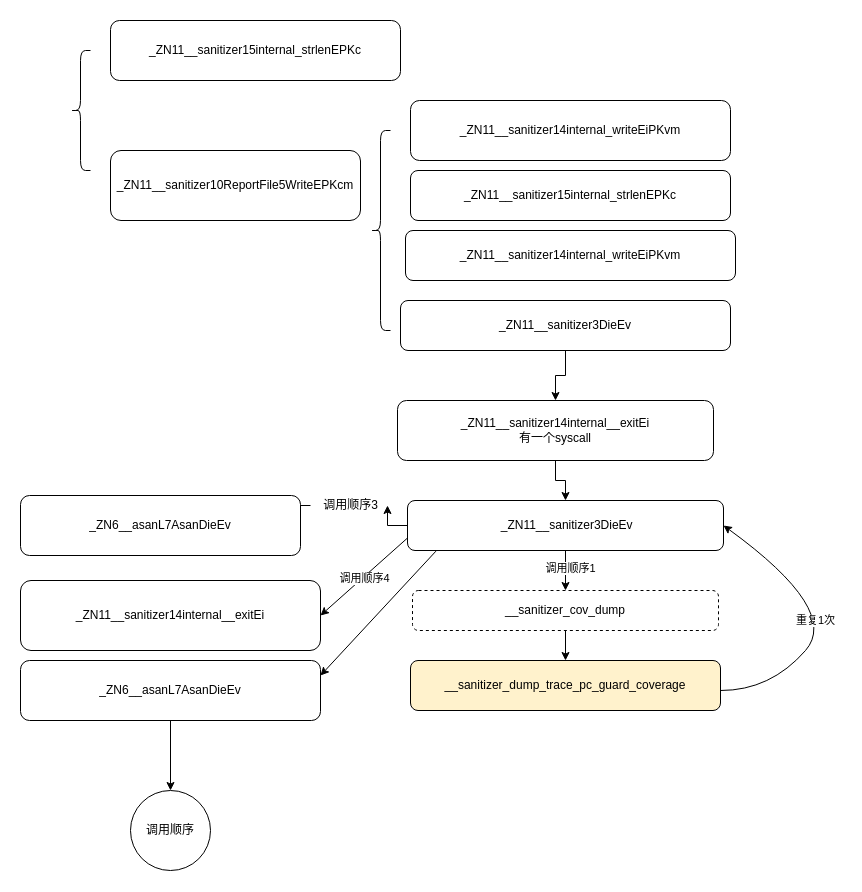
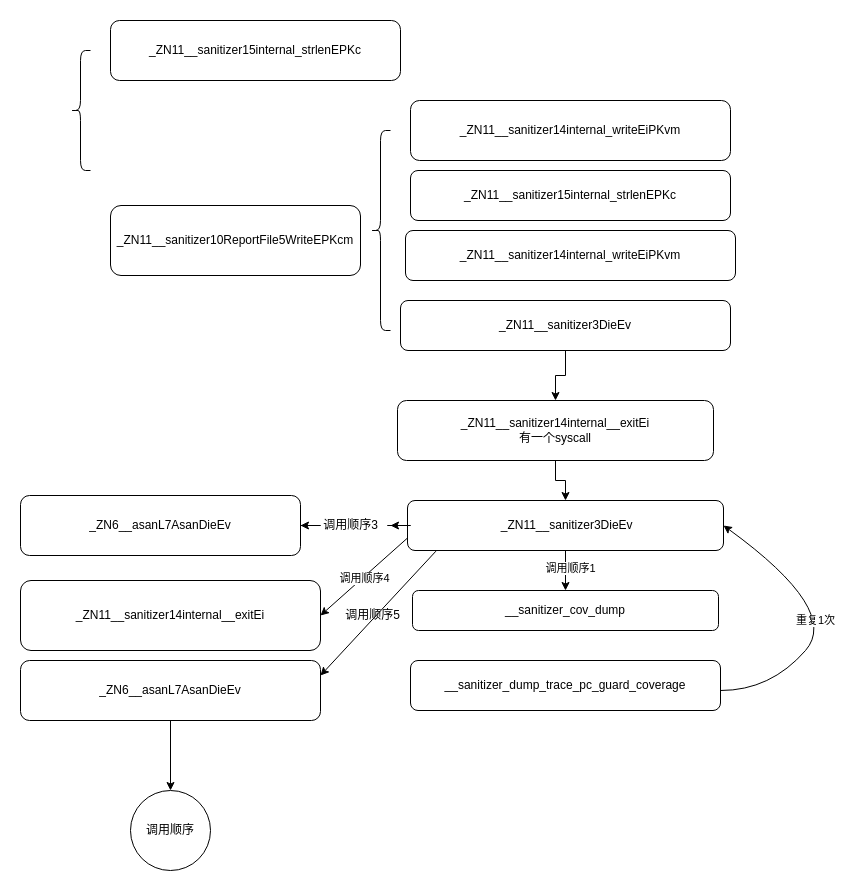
  <mxCell id="0" />
  <mxCell id="1" parent="0" />
- <mxCell id="2" value="_ZN11__sanitizer10ReportFile5WriteEPKcm" style="rounded=1;whiteSpace=wrap;html=1;" vertex="1" parent="1"><mxGeometry x="110" y="150" width="250" height="70" as="geometry" /></mxCell>
+ <mxCell id="2" value="_ZN11__sanitizer10ReportFile5WriteEPKcm" style="rounded=1;whiteSpace=wrap;html=1;" vertex="1" parent="1"><mxGeometry x="110" y="205" width="250" height="70" as="geometry" /></mxCell>
  <mxCell id="3" value="" style="shape=curlyBracket;whiteSpace=wrap;html=1;rounded=1;labelPosition=left;verticalLabelPosition=middle;align=right;verticalAlign=middle;size=0.5;" vertex="1" parent="1"><mxGeometry x="370" y="130" width="20" height="200" as="geometry" /></mxCell>
  <mxCell id="4" value="_ZN11__sanitizer14internal_writeEiPKvm" style="rounded=1;whiteSpace=wrap;html=1;" vertex="1" parent="1"><mxGeometry x="410" y="100" width="320" height="60" as="geometry" /></mxCell>
  <mxCell id="5" value="_ZN11__sanitizer15internal_strlenEPKc" style="rounded=1;whiteSpace=wrap;html=1;" vertex="1" parent="1"><mxGeometry x="410" y="170" width="320" height="50" as="geometry" /></mxCell>
  <mxCell id="6" value="_ZN11__sanitizer14internal_writeEiPKvm" style="rounded=1;whiteSpace=wrap;html=1;" vertex="1" parent="1"><mxGeometry x="405" y="230" width="330" height="50" as="geometry" /></mxCell>
  <mxCell id="7" value="" style="edgeStyle=orthogonalEdgeStyle;rounded=0;orthogonalLoop=1;jettySize=auto;html=1;" edge="1" parent="1" source="8" target="10"><mxGeometry relative="1" as="geometry" /></mxCell>
  <mxCell id="8" value="_ZN11__sanitizer3DieEv" style="rounded=1;whiteSpace=wrap;html=1;" vertex="1" parent="1"><mxGeometry x="400" y="300" width="330" height="50" as="geometry" /></mxCell>
  <mxCell id="9" value="" style="edgeStyle=orthogonalEdgeStyle;rounded=0;orthogonalLoop=1;jettySize=auto;html=1;" edge="1" parent="1" source="10" target="14"><mxGeometry relative="1" as="geometry" /></mxCell>
  <mxCell id="10" value="_ZN11__sanitizer14internal__exitEi&lt;div&gt;有一个syscall&lt;/div&gt;" style="rounded=1;whiteSpace=wrap;html=1;" vertex="1" parent="1"><mxGeometry x="397" y="400" width="316" height="60" as="geometry" /></mxCell>
  <mxCell id="11" value="" style="edgeStyle=orthogonalEdgeStyle;rounded=0;orthogonalLoop=1;jettySize=auto;html=1;" edge="1" parent="1" source="14" target="16"><mxGeometry relative="1" as="geometry" /></mxCell>
  <mxCell id="12" value="调用顺序1" style="edgeLabel;html=1;align=center;verticalAlign=middle;resizable=0;points=[];" vertex="1" connectable="0" parent="11"><mxGeometry x="-0.167" y="4" relative="1" as="geometry"><mxPoint as="offset" /></mxGeometry></mxCell>
  <mxCell id="13" value="" style="edgeStyle=orthogonalEdgeStyle;rounded=0;orthogonalLoop=1;jettySize=auto;html=1;" edge="1" parent="1" source="24" target="22"><mxGeometry relative="1" as="geometry" /></mxCell>
  <mxCell id="14" value="&amp;nbsp;_ZN11__sanitizer3DieEv" style="rounded=1;whiteSpace=wrap;html=1;" vertex="1" parent="1"><mxGeometry x="407" y="500" width="316" height="50" as="geometry" /></mxCell>
- <mxCell id="15" value="" style="edgeStyle=orthogonalEdgeStyle;rounded=0;orthogonalLoop=1;jettySize=auto;html=1;" edge="1" parent="1" source="16" target="19"><mxGeometry relative="1" as="geometry" /></mxCell>
- <mxCell id="16" value="__sanitizer_cov_dump" style="rounded=1;whiteSpace=wrap;html=1;dashed=1;" vertex="1" parent="1"><mxGeometry x="412" y="590" width="306" height="40" as="geometry" /></mxCell>
+ <mxCell id="16" value="__sanitizer_cov_dump" style="rounded=1;whiteSpace=wrap;html=1;" vertex="1" parent="1"><mxGeometry x="412" y="590" width="306" height="40" as="geometry" /></mxCell>
  <mxCell id="17" value="" style="shape=curlyBracket;whiteSpace=wrap;html=1;rounded=1;labelPosition=left;verticalLabelPosition=middle;align=right;verticalAlign=middle;" vertex="1" parent="1"><mxGeometry x="70" y="50" width="20" height="120" as="geometry" /></mxCell>
  <mxCell id="18" value="_ZN11__sanitizer15internal_strlenEPKc" style="rounded=1;whiteSpace=wrap;html=1;" vertex="1" parent="1"><mxGeometry x="110" y="20" width="290" height="60" as="geometry" /></mxCell>
- <mxCell id="19" value="__sanitizer_dump_trace_pc_guard_coverage" style="rounded=1;whiteSpace=wrap;html=1;fillColor=#fff2cc;" vertex="1" parent="1"><mxGeometry x="410" y="660" width="310" height="50" as="geometry" /></mxCell>
+ <mxCell id="19" value="__sanitizer_dump_trace_pc_guard_coverage" style="rounded=1;whiteSpace=wrap;html=1;" vertex="1" parent="1"><mxGeometry x="410" y="660" width="310" height="50" as="geometry" /></mxCell>
  <mxCell id="20" value="" style="curved=1;endArrow=classic;html=1;rounded=0;entryX=1;entryY=0.5;entryDx=0;entryDy=0;" edge="1" parent="1" target="14"><mxGeometry width="50" height="50" relative="1" as="geometry"><mxPoint x="720" y="690" as="sourcePoint" /><mxPoint x="770" y="640" as="targetPoint" /><Array as="points"><mxPoint x="770" y="690" /><mxPoint x="840" y="610" /></Array></mxGeometry></mxCell>
  <mxCell id="21" value="重复1次" style="edgeLabel;html=1;align=center;verticalAlign=middle;resizable=0;points=[];" vertex="1" connectable="0" parent="20"><mxGeometry x="-0.126" y="14" relative="1" as="geometry"><mxPoint x="1" as="offset" /></mxGeometry></mxCell>
  <mxCell id="22" value="_ZN6__asanL7AsanDieEv" style="rounded=1;whiteSpace=wrap;html=1;" vertex="1" parent="1"><mxGeometry x="20" y="495" width="280" height="60" as="geometry" /></mxCell>
  <mxCell id="23" value="" style="edgeStyle=orthogonalEdgeStyle;rounded=0;orthogonalLoop=1;jettySize=auto;html=1;" edge="1" parent="1" source="14" target="24"><mxGeometry relative="1" as="geometry"><mxPoint x="407" y="525" as="sourcePoint" /><mxPoint x="300" y="525" as="targetPoint" /></mxGeometry></mxCell>
- <mxCell id="24" value="调用顺序3" style="text;html=1;align=center;verticalAlign=middle;resizable=0;points=[];autosize=1;strokeColor=none;fillColor=none;" vertex="1" parent="1"><mxGeometry x="310" y="490" width="80" height="30" as="geometry" /></mxCell>
+ <mxCell id="24" value="调用顺序3" style="text;html=1;align=center;verticalAlign=middle;resizable=0;points=[];autosize=1;strokeColor=none;fillColor=none;" vertex="1" parent="1"><mxGeometry x="310" y="510" width="80" height="30" as="geometry" /></mxCell>
  <mxCell id="25" value="_ZN11__sanitizer14internal__exitEi" style="rounded=1;whiteSpace=wrap;html=1;" vertex="1" parent="1"><mxGeometry x="20" y="580" width="300" height="70" as="geometry" /></mxCell>
  <mxCell id="26" value="" style="endArrow=classic;html=1;rounded=0;exitX=0;exitY=0.75;exitDx=0;exitDy=0;entryX=1;entryY=0.5;entryDx=0;entryDy=0;" edge="1" parent="1" source="14" target="25"><mxGeometry width="50" height="50" relative="1" as="geometry"><mxPoint x="30" y="440" as="sourcePoint" /><mxPoint x="80" y="390" as="targetPoint" /></mxGeometry></mxCell>
  <mxCell id="27" value="调用顺序4" style="edgeLabel;html=1;align=center;verticalAlign=middle;resizable=0;points=[];" vertex="1" connectable="0" parent="26"><mxGeometry x="0.018" y="1" relative="1" as="geometry"><mxPoint as="offset" /></mxGeometry></mxCell>
  <mxCell id="28" value="" style="edgeStyle=orthogonalEdgeStyle;rounded=0;orthogonalLoop=1;jettySize=auto;html=1;" edge="1" parent="1" source="29" target="32"><mxGeometry relative="1" as="geometry" /></mxCell>
  <mxCell id="29" value="_ZN6__asanL7AsanDieEv" style="rounded=1;whiteSpace=wrap;html=1;" vertex="1" parent="1"><mxGeometry x="20" y="660" width="300" height="60" as="geometry" /></mxCell>
  <mxCell id="30" value="" style="endArrow=classic;html=1;rounded=0;exitX=0.09;exitY=1.013;exitDx=0;exitDy=0;exitPerimeter=0;entryX=1;entryY=0.25;entryDx=0;entryDy=0;" edge="1" parent="1" source="14" target="29"><mxGeometry width="50" height="50" relative="1" as="geometry"><mxPoint x="30" y="440" as="sourcePoint" /><mxPoint x="80" y="390" as="targetPoint" /></mxGeometry></mxCell>
+ <mxCell id="31" value="调用顺序5" style="text;html=1;align=center;verticalAlign=middle;resizable=0;points=[];autosize=1;strokeColor=none;fillColor=none;" vertex="1" parent="1"><mxGeometry x="332" y="600" width="80" height="30" as="geometry" /></mxCell>
  <mxCell id="32" value="调用顺序" style="ellipse;whiteSpace=wrap;html=1;rounded=1;" vertex="1" parent="1"><mxGeometry x="130" y="790" width="80" height="80" as="geometry" /></mxCell>
